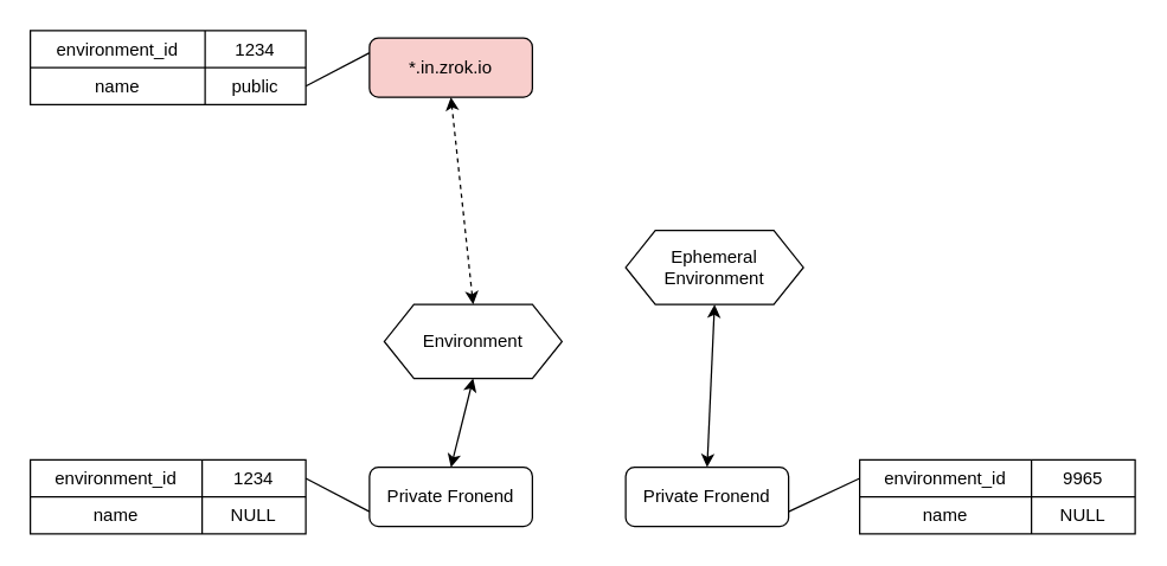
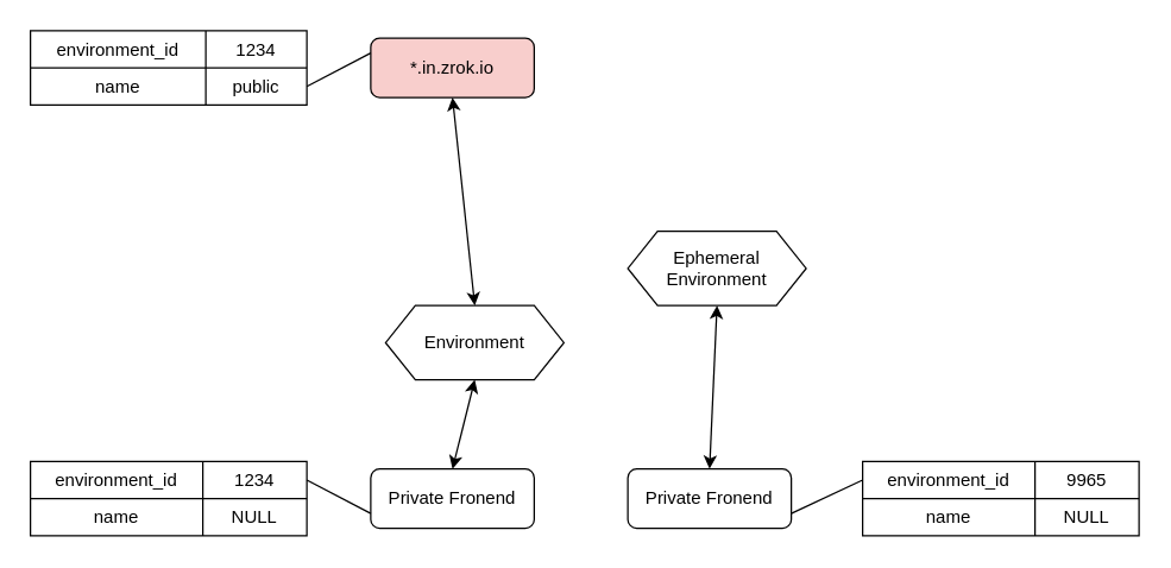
  <mxCell id="0" />
  <mxCell id="1" parent="0" />
  <mxCell id="2" value="*.in.zrok.io" style="rounded=1;whiteSpace=wrap;html=1;fillColor=#f8cecc;" parent="1" vertex="1"><mxGeometry x="249" y="25" width="110" height="40" as="geometry" /></mxCell>
  <mxCell id="3" value="Private Fronend" style="rounded=1;whiteSpace=wrap;html=1;" parent="1" vertex="1"><mxGeometry x="249" y="315" width="110" height="40" as="geometry" /></mxCell>
  <mxCell id="4" value="" style="endArrow=classic;startArrow=classic;html=1;rounded=0;exitX=0.5;exitY=0;exitDx=0;exitDy=0;entryX=0.5;entryY=1;entryDx=0;entryDy=0;" parent="1" source="3" target="5" edge="1"><mxGeometry width="50" height="50" relative="1" as="geometry"><mxPoint x="489" y="315" as="sourcePoint" /><mxPoint x="305.92" y="217.64" as="targetPoint" /></mxGeometry></mxCell>
  <mxCell id="5" value="Environment" style="shape=hexagon;perimeter=hexagonPerimeter2;whiteSpace=wrap;html=1;fixedSize=1;size=20;" parent="1" vertex="1"><mxGeometry x="259" y="205" width="120" height="50" as="geometry" /></mxCell>
  <mxCell id="6" value="Ephemeral&lt;br&gt;Environment" style="shape=hexagon;perimeter=hexagonPerimeter2;whiteSpace=wrap;html=1;fixedSize=1;size=20;" parent="1" vertex="1"><mxGeometry x="422" y="155" width="120" height="50" as="geometry" /></mxCell>
  <mxCell id="7" value="Private Fronend" style="rounded=1;whiteSpace=wrap;html=1;" parent="1" vertex="1"><mxGeometry x="422" y="315" width="110" height="40" as="geometry" /></mxCell>
  <mxCell id="8" value="" style="endArrow=classic;startArrow=classic;html=1;rounded=0;entryX=0.5;entryY=1;entryDx=0;entryDy=0;exitX=0.5;exitY=0;exitDx=0;exitDy=0;" parent="1" source="7" target="6" edge="1"><mxGeometry width="50" height="50" relative="1" as="geometry"><mxPoint x="667" y="270" as="sourcePoint" /><mxPoint x="717" y="220" as="targetPoint" /></mxGeometry></mxCell>
  <mxCell id="9" value="" style="shape=table;startSize=0;container=1;collapsible=0;childLayout=tableLayout;" parent="1" vertex="1"><mxGeometry x="20" y="20" width="186" height="50" as="geometry" /></mxCell>
  <mxCell id="10" value="" style="shape=tableRow;horizontal=0;startSize=0;swimlaneHead=0;swimlaneBody=0;top=0;left=0;bottom=0;right=0;collapsible=0;dropTarget=0;fillColor=none;points=[[0,0.5],[1,0.5]];portConstraint=eastwest;" parent="9" vertex="1"><mxGeometry width="186" height="25" as="geometry" /></mxCell>
  <mxCell id="11" value="environment_id" style="shape=partialRectangle;html=1;whiteSpace=wrap;connectable=0;overflow=hidden;fillColor=none;top=0;left=0;bottom=0;right=0;pointerEvents=1;align=center;" parent="10" vertex="1"><mxGeometry width="118" height="25" as="geometry"><mxRectangle width="118" height="25" as="alternateBounds" /></mxGeometry></mxCell>
  <mxCell id="12" value="1234" style="shape=partialRectangle;html=1;whiteSpace=wrap;connectable=0;overflow=hidden;fillColor=none;top=0;left=0;bottom=0;right=0;pointerEvents=1;" parent="10" vertex="1"><mxGeometry x="118" width="68" height="25" as="geometry"><mxRectangle width="68" height="25" as="alternateBounds" /></mxGeometry></mxCell>
  <mxCell id="13" style="shape=tableRow;horizontal=0;startSize=0;swimlaneHead=0;swimlaneBody=0;top=0;left=0;bottom=0;right=0;collapsible=0;dropTarget=0;fillColor=none;points=[[0,0.5],[1,0.5]];portConstraint=eastwest;" parent="9" vertex="1"><mxGeometry y="25" width="186" height="25" as="geometry" /></mxCell>
  <mxCell id="14" value="name" style="shape=partialRectangle;html=1;whiteSpace=wrap;connectable=0;overflow=hidden;fillColor=none;top=0;left=0;bottom=0;right=0;pointerEvents=1;" parent="13" vertex="1"><mxGeometry width="118" height="25" as="geometry"><mxRectangle width="118" height="25" as="alternateBounds" /></mxGeometry></mxCell>
  <mxCell id="15" value="public" style="shape=partialRectangle;html=1;whiteSpace=wrap;connectable=0;overflow=hidden;fillColor=none;top=0;left=0;bottom=0;right=0;pointerEvents=1;" parent="13" vertex="1"><mxGeometry x="118" width="68" height="25" as="geometry"><mxRectangle width="68" height="25" as="alternateBounds" /></mxGeometry></mxCell>
  <mxCell id="16" value="" style="shape=table;startSize=0;container=1;collapsible=0;childLayout=tableLayout;" parent="1" vertex="1"><mxGeometry x="20" y="310" width="186" height="50" as="geometry" /></mxCell>
  <mxCell id="17" value="" style="shape=tableRow;horizontal=0;startSize=0;swimlaneHead=0;swimlaneBody=0;top=0;left=0;bottom=0;right=0;collapsible=0;dropTarget=0;fillColor=none;points=[[0,0.5],[1,0.5]];portConstraint=eastwest;" parent="16" vertex="1"><mxGeometry width="186" height="25" as="geometry" /></mxCell>
  <mxCell id="18" value="environment_id" style="shape=partialRectangle;html=1;whiteSpace=wrap;connectable=0;overflow=hidden;fillColor=none;top=0;left=0;bottom=0;right=0;pointerEvents=1;align=center;" parent="17" vertex="1"><mxGeometry width="116" height="25" as="geometry"><mxRectangle width="116" height="25" as="alternateBounds" /></mxGeometry></mxCell>
  <mxCell id="19" value="1234" style="shape=partialRectangle;html=1;whiteSpace=wrap;connectable=0;overflow=hidden;fillColor=none;top=0;left=0;bottom=0;right=0;pointerEvents=1;" parent="17" vertex="1"><mxGeometry x="116" width="70" height="25" as="geometry"><mxRectangle width="70" height="25" as="alternateBounds" /></mxGeometry></mxCell>
  <mxCell id="20" value="" style="shape=tableRow;horizontal=0;startSize=0;swimlaneHead=0;swimlaneBody=0;top=0;left=0;bottom=0;right=0;collapsible=0;dropTarget=0;fillColor=none;points=[[0,0.5],[1,0.5]];portConstraint=eastwest;" parent="16" vertex="1"><mxGeometry y="25" width="186" height="25" as="geometry" /></mxCell>
  <mxCell id="21" value="name" style="shape=partialRectangle;html=1;whiteSpace=wrap;connectable=0;overflow=hidden;fillColor=none;top=0;left=0;bottom=0;right=0;pointerEvents=1;" parent="20" vertex="1"><mxGeometry width="116" height="25" as="geometry"><mxRectangle width="116" height="25" as="alternateBounds" /></mxGeometry></mxCell>
  <mxCell id="22" value="NULL" style="shape=partialRectangle;html=1;whiteSpace=wrap;connectable=0;overflow=hidden;fillColor=none;top=0;left=0;bottom=0;right=0;pointerEvents=1;" parent="20" vertex="1"><mxGeometry x="116" width="70" height="25" as="geometry"><mxRectangle width="70" height="25" as="alternateBounds" /></mxGeometry></mxCell>
  <mxCell id="23" value="" style="endArrow=none;html=1;rounded=0;entryX=0;entryY=0.75;entryDx=0;entryDy=0;exitX=1;exitY=0.5;exitDx=0;exitDy=0;" parent="1" source="17" target="3" edge="1"><mxGeometry width="50" height="50" relative="1" as="geometry"><mxPoint x="240" y="450" as="sourcePoint" /><mxPoint x="290" y="400" as="targetPoint" /></mxGeometry></mxCell>
  <mxCell id="24" value="" style="shape=table;startSize=0;container=1;collapsible=0;childLayout=tableLayout;" parent="1" vertex="1"><mxGeometry x="580" y="310" width="186" height="50" as="geometry" /></mxCell>
  <mxCell id="25" value="" style="shape=tableRow;horizontal=0;startSize=0;swimlaneHead=0;swimlaneBody=0;top=0;left=0;bottom=0;right=0;collapsible=0;dropTarget=0;fillColor=none;points=[[0,0.5],[1,0.5]];portConstraint=eastwest;" parent="24" vertex="1"><mxGeometry width="186" height="25" as="geometry" /></mxCell>
  <mxCell id="26" value="environment_id" style="shape=partialRectangle;html=1;whiteSpace=wrap;connectable=0;overflow=hidden;fillColor=none;top=0;left=0;bottom=0;right=0;pointerEvents=1;align=center;" parent="25" vertex="1"><mxGeometry width="116" height="25" as="geometry"><mxRectangle width="116" height="25" as="alternateBounds" /></mxGeometry></mxCell>
  <mxCell id="27" value="9965" style="shape=partialRectangle;html=1;whiteSpace=wrap;connectable=0;overflow=hidden;fillColor=none;top=0;left=0;bottom=0;right=0;pointerEvents=1;" parent="25" vertex="1"><mxGeometry x="116" width="70" height="25" as="geometry"><mxRectangle width="70" height="25" as="alternateBounds" /></mxGeometry></mxCell>
  <mxCell id="28" value="" style="shape=tableRow;horizontal=0;startSize=0;swimlaneHead=0;swimlaneBody=0;top=0;left=0;bottom=0;right=0;collapsible=0;dropTarget=0;fillColor=none;points=[[0,0.5],[1,0.5]];portConstraint=eastwest;" parent="24" vertex="1"><mxGeometry y="25" width="186" height="25" as="geometry" /></mxCell>
  <mxCell id="29" value="name" style="shape=partialRectangle;html=1;whiteSpace=wrap;connectable=0;overflow=hidden;fillColor=none;top=0;left=0;bottom=0;right=0;pointerEvents=1;" parent="28" vertex="1"><mxGeometry width="116" height="25" as="geometry"><mxRectangle width="116" height="25" as="alternateBounds" /></mxGeometry></mxCell>
  <mxCell id="30" value="NULL" style="shape=partialRectangle;html=1;whiteSpace=wrap;connectable=0;overflow=hidden;fillColor=none;top=0;left=0;bottom=0;right=0;pointerEvents=1;" parent="28" vertex="1"><mxGeometry x="116" width="70" height="25" as="geometry"><mxRectangle width="70" height="25" as="alternateBounds" /></mxGeometry></mxCell>
  <mxCell id="31" value="" style="endArrow=none;html=1;rounded=0;entryX=0;entryY=0.5;entryDx=0;entryDy=0;exitX=1;exitY=0.75;exitDx=0;exitDy=0;" parent="1" source="7" target="25" edge="1"><mxGeometry width="50" height="50" relative="1" as="geometry"><mxPoint x="560" y="470" as="sourcePoint" /><mxPoint x="610" y="420" as="targetPoint" /></mxGeometry></mxCell>
  <mxCell id="32" value="" style="endArrow=none;html=1;rounded=0;entryX=0;entryY=0.25;entryDx=0;entryDy=0;exitX=1;exitY=0.5;exitDx=0;exitDy=0;" parent="1" source="13" target="2" edge="1"><mxGeometry width="50" height="50" relative="1" as="geometry"><mxPoint x="368" y="300" as="sourcePoint" /><mxPoint x="418" y="250" as="targetPoint" /></mxGeometry></mxCell>
- <mxCell id="33" value="" style="endArrow=classic;startArrow=classic;html=1;rounded=0;exitX=0.5;exitY=0;exitDx=0;exitDy=0;entryX=0.5;entryY=1;entryDx=0;entryDy=0;dashed=1;" edge="1" parent="1" source="5" target="2"><mxGeometry width="50" height="50" relative="1" as="geometry"><mxPoint x="314" y="325" as="sourcePoint" /><mxPoint x="314" y="225" as="targetPoint" /></mxGeometry></mxCell>
+ <mxCell id="33" value="" style="endArrow=classic;startArrow=classic;html=1;rounded=0;exitX=0.5;exitY=0;exitDx=0;exitDy=0;entryX=0.5;entryY=1;entryDx=0;entryDy=0;" edge="1" parent="1" source="5" target="2"><mxGeometry width="50" height="50" relative="1" as="geometry"><mxPoint x="314" y="325" as="sourcePoint" /><mxPoint x="314" y="225" as="targetPoint" /></mxGeometry></mxCell>
